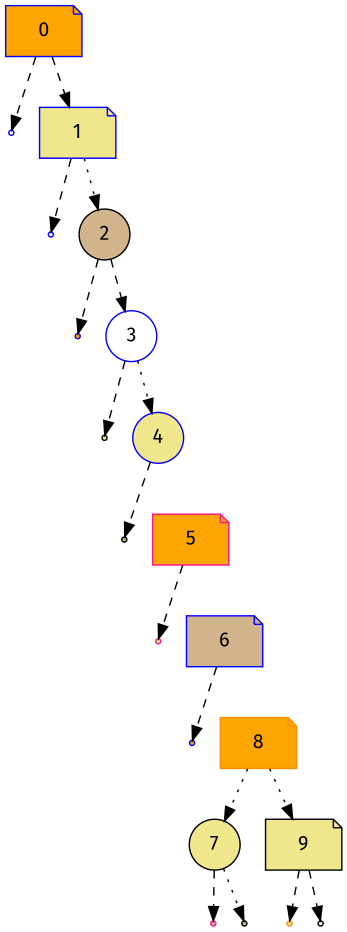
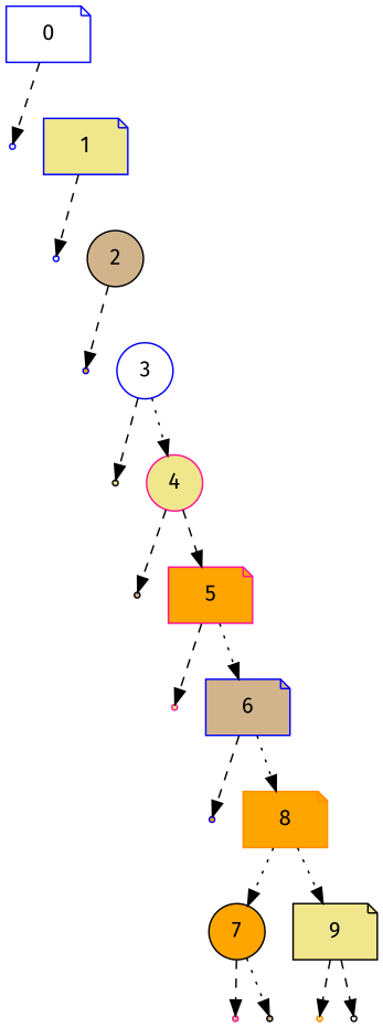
  digraph {
    fontname="Fira Sans"
    node [color=blue fillcolor=orange fontname="Fira Sans" shape=point style=filled]
    edge [fontname="Fira Sans" style=dashed]
    null_0_left [fillcolor=white]
-   0 [shape=note]
+   0 [fillcolor=white shape=note]
    1 [fillcolor=khaki shape=note]
    null_1_left [fillcolor=white]
    2 [color=black fillcolor=tan shape=circle]
    null_2_left
    3 [fillcolor=white shape=circle]
    null_3_left [color=black fillcolor=khaki]
-   4 [fillcolor=khaki shape=circle]
+   4 [color=deeppink fillcolor=khaki shape=circle]
    null_4_left [color=black fillcolor=tan]
    5 [color=deeppink shape=note]
    null_5_left [color=deeppink fillcolor=khaki]
    6 [fillcolor=tan shape=note]
    null_6_left
    8 [color=darkorange shape=note]
-   7 [color=black fillcolor=khaki shape=circle]
+   7 [color=black shape=circle]
    9 [color=black fillcolor=khaki shape=note]
    null_7_left [color=deeppink fillcolor=tan]
    null_7_right [color=black fillcolor=tan]
    null_9_left [color=darkorange fillcolor=khaki]
    null_9_right [color=black fillcolor=white]
    0 -> null_0_left
-   0 -> 1
    1 -> null_1_left
-   1 -> 2 [style=dotted]
    2 -> null_2_left
-   2 -> 3
    3 -> null_3_left
    3 -> 4 [style=dotted]
    4 -> null_4_left
+   4 -> 5
    5 -> null_5_left
+   5 -> 6 [style=dotted]
    6 -> null_6_left
+   6 -> 8 [style=dotted]
    8 -> 7 [style=dotted]
    8 -> 9 [style=dotted]
    7 -> null_7_left
    7 -> null_7_right [style=dotted]
    9 -> null_9_left
    9 -> null_9_right
  }
